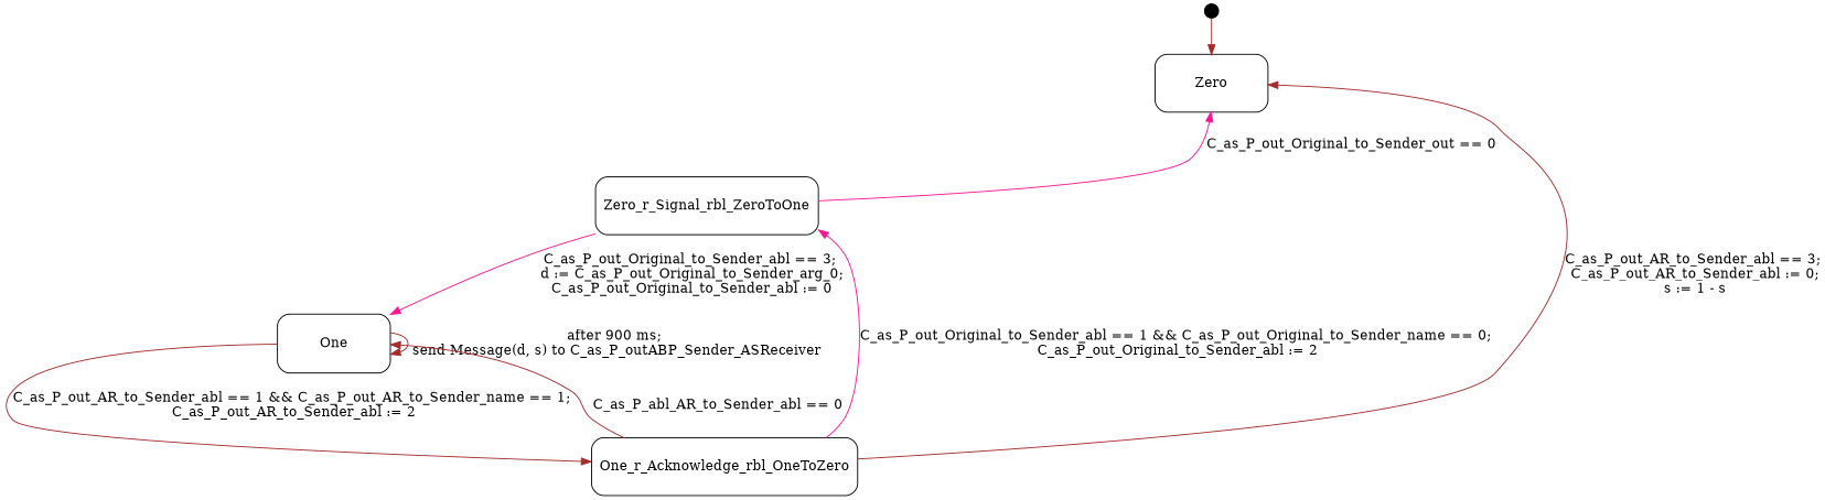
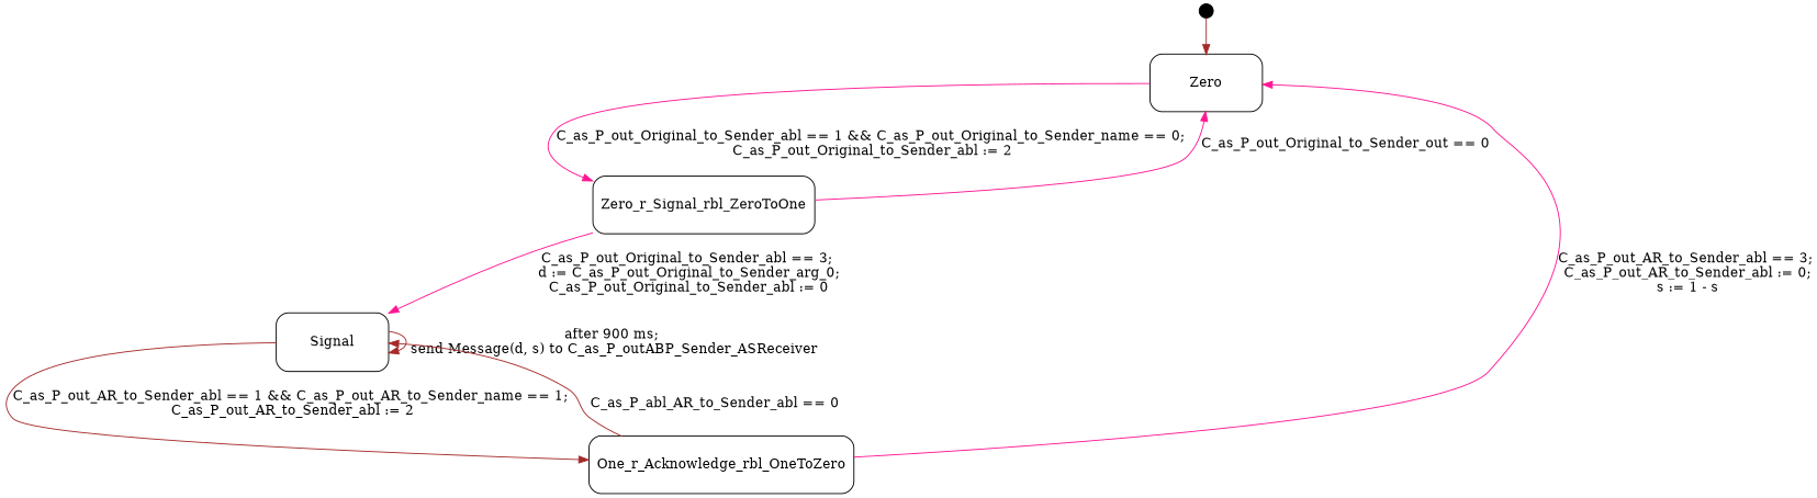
  digraph {
    compound=true
    rank=LR
    node [shape=Mrecord]
    edge [color=brown]
    Zero_extra [height=0.2 shape=point]
    Zero [height=0.8 width=1.6]
    Zero_r_Signal_rbl_ZeroToOne [height=0.8 width=1.6]
-   One [height=0.8 width=1.6]
+   One [height=0.8 width=1.6 label=Signal]
    One_r_Acknowledge_rbl_OneToZero [height=0.8 width=1.6]
    Zero_extra -> Zero
-   One_r_Acknowledge_rbl_OneToZero -> Zero_r_Signal_rbl_ZeroToOne [color=deeppink label="C_as_P_out_Original_to_Sender_abl == 1 && C_as_P_out_Original_to_Sender_name == 0;\n C_as_P_out_Original_to_Sender_abl := 2"]
+   Zero -> Zero_r_Signal_rbl_ZeroToOne [color=deeppink label="C_as_P_out_Original_to_Sender_abl == 1 && C_as_P_out_Original_to_Sender_name == 0;\n C_as_P_out_Original_to_Sender_abl := 2"]
    Zero_r_Signal_rbl_ZeroToOne -> Zero [color=deeppink label="C_as_P_out_Original_to_Sender_out == 0"]
    Zero_r_Signal_rbl_ZeroToOne -> One [color=deeppink label="C_as_P_out_Original_to_Sender_abl == 3;\n d := C_as_P_out_Original_to_Sender_arg_0;\n C_as_P_out_Original_to_Sender_abl := 0"]
    One -> One [label="after 900 ms;\n send Message(d, s) to C_as_P_outABP_Sender_ASReceiver"]
    One -> One_r_Acknowledge_rbl_OneToZero [label="C_as_P_out_AR_to_Sender_abl == 1 && C_as_P_out_AR_to_Sender_name == 1;\n C_as_P_out_AR_to_Sender_abl := 2"]
-   One_r_Acknowledge_rbl_OneToZero -> Zero [label="C_as_P_out_AR_to_Sender_abl == 3;\n C_as_P_out_AR_to_Sender_abl := 0;\n s := 1 - s"]
+   One_r_Acknowledge_rbl_OneToZero -> Zero [color=deeppink label="C_as_P_out_AR_to_Sender_abl == 3;\n C_as_P_out_AR_to_Sender_abl := 0;\n s := 1 - s"]
    One_r_Acknowledge_rbl_OneToZero -> One [label="C_as_P_abl_AR_to_Sender_abl == 0"]
  }
